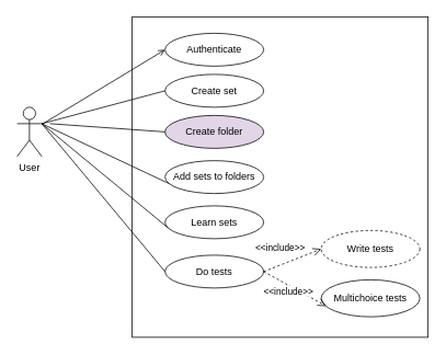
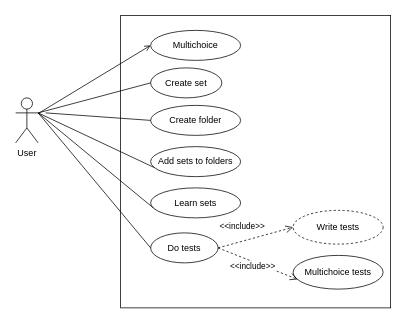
  <mxCell id="0" />
  <mxCell id="1" parent="0" />
  <mxCell id="2" value="" style="rounded=0;whiteSpace=wrap;html=1;" vertex="1" parent="1"><mxGeometry x="160" y="20" width="360" height="390" as="geometry" /></mxCell>
  <mxCell id="3" value="User" style="shape=umlActor;verticalLabelPosition=bottom;verticalAlign=top;html=1;outlineConnect=0;" vertex="1" parent="1"><mxGeometry x="20" y="130" width="30" height="60" as="geometry" /></mxCell>
- <mxCell id="4" value="Authenticate" style="ellipse;whiteSpace=wrap;html=1;" vertex="1" parent="1"><mxGeometry x="200" y="40" width="120" height="40" as="geometry" /></mxCell>
- <mxCell id="5" value="Create set" style="ellipse;whiteSpace=wrap;html=1;" vertex="1" parent="1"><mxGeometry x="200" y="90" width="120" height="40" as="geometry" /></mxCell>
- <mxCell id="6" value="Create folder" style="ellipse;whiteSpace=wrap;html=1;fillColor=#e1d5e7;" vertex="1" parent="1"><mxGeometry x="200" y="140" width="120" height="40" as="geometry" /></mxCell>
+ <mxCell id="4" value="Multichoice" style="ellipse;whiteSpace=wrap;html=1;" vertex="1" parent="1"><mxGeometry x="200" y="40" width="120" height="40" as="geometry" /></mxCell>
+ <mxCell id="5" value="Create set" style="ellipse;whiteSpace=wrap;html=1;" vertex="1" parent="1"><mxGeometry x="200" y="90" width="95" height="40" as="geometry" /></mxCell>
+ <mxCell id="6" value="Create folder" style="ellipse;whiteSpace=wrap;html=1;" vertex="1" parent="1"><mxGeometry x="200" y="140" width="120" height="40" as="geometry" /></mxCell>
  <mxCell id="7" value="Add sets to folders" style="ellipse;whiteSpace=wrap;html=1;" vertex="1" parent="1"><mxGeometry x="200" y="195" width="120" height="40" as="geometry" /></mxCell>
  <mxCell id="8" value="Learn sets" style="ellipse;whiteSpace=wrap;html=1;" vertex="1" parent="1"><mxGeometry x="200" y="250" width="120" height="40" as="geometry" /></mxCell>
- <mxCell id="9" value="Do tests" style="ellipse;whiteSpace=wrap;html=1;" vertex="1" parent="1"><mxGeometry x="200" y="310" width="120" height="40" as="geometry" /></mxCell>
+ <mxCell id="9" value="Do tests" style="ellipse;whiteSpace=wrap;html=1;" vertex="1" parent="1"><mxGeometry x="200" y="310" width="90" height="40" as="geometry" /></mxCell>
  <mxCell id="10" value="Write tests" style="ellipse;whiteSpace=wrap;html=1;dashed=1;" vertex="1" parent="1"><mxGeometry x="390" y="280" width="120" height="45" as="geometry" /></mxCell>
  <mxCell id="11" value="Multichoice tests" style="ellipse;whiteSpace=wrap;html=1;" vertex="1" parent="1"><mxGeometry x="390" y="340" width="120" height="45" as="geometry" /></mxCell>
  <mxCell id="12" value="&amp;lt;&amp;lt;include&amp;gt;&amp;gt;" style="html=1;verticalAlign=bottom;endArrow=open;dashed=1;endSize=8;exitX=1;exitY=0.5;exitDx=0;exitDy=0;entryX=0;entryY=0.5;entryDx=0;entryDy=0;" edge="1" parent="1" source="9" target="10"><mxGeometry x="-0.31" y="11" relative="1" as="geometry"><mxPoint x="340" y="230" as="sourcePoint" /><mxPoint x="260" y="230" as="targetPoint" /><mxPoint as="offset" /></mxGeometry></mxCell>
  <mxCell id="13" value="&amp;lt;&amp;lt;include&amp;gt;&amp;gt;" style="html=1;verticalAlign=bottom;endArrow=open;dashed=1;endSize=8;exitX=1;exitY=0.5;exitDx=0;exitDy=0;entryX=0.05;entryY=0.711;entryDx=0;entryDy=0;entryPerimeter=0;" edge="1" parent="1" source="9" target="11"><mxGeometry x="-0.033" y="-14" relative="1" as="geometry"><mxPoint x="330" y="340" as="sourcePoint" /><mxPoint x="400" y="312.5" as="targetPoint" /><mxPoint as="offset" /></mxGeometry></mxCell>
  <mxCell id="14" value="" style="endArrow=open;html=1;entryX=0;entryY=0.5;entryDx=0;entryDy=0;" edge="1" parent="1" source="3" target="4"><mxGeometry width="50" height="50" relative="1" as="geometry"><mxPoint x="280" y="250" as="sourcePoint" /><mxPoint x="330" y="200" as="targetPoint" /></mxGeometry></mxCell>
  <mxCell id="15" value="" style="endArrow=none;html=1;entryX=0;entryY=0.5;entryDx=0;entryDy=0;" edge="1" parent="1" target="5"><mxGeometry width="50" height="50" relative="1" as="geometry"><mxPoint x="50" y="150" as="sourcePoint" /><mxPoint x="210" y="70" as="targetPoint" /></mxGeometry></mxCell>
  <mxCell id="16" value="" style="endArrow=none;html=1;entryX=0;entryY=0.5;entryDx=0;entryDy=0;" edge="1" parent="1" target="6"><mxGeometry width="50" height="50" relative="1" as="geometry"><mxPoint x="60" y="150" as="sourcePoint" /><mxPoint x="210" y="120" as="targetPoint" /></mxGeometry></mxCell>
  <mxCell id="17" value="" style="endArrow=none;html=1;entryX=0.042;entryY=0.7;entryDx=0;entryDy=0;entryPerimeter=0;" edge="1" parent="1" target="7"><mxGeometry width="50" height="50" relative="1" as="geometry"><mxPoint x="50" y="150" as="sourcePoint" /><mxPoint x="210" y="170" as="targetPoint" /></mxGeometry></mxCell>
  <mxCell id="18" value="" style="endArrow=none;html=1;entryX=0.033;entryY=0.675;entryDx=0;entryDy=0;entryPerimeter=0;" edge="1" parent="1" target="8"><mxGeometry width="50" height="50" relative="1" as="geometry"><mxPoint x="50" y="150" as="sourcePoint" /><mxPoint x="215.04" y="233" as="targetPoint" /></mxGeometry></mxCell>
  <mxCell id="19" value="" style="endArrow=none;html=1;entryX=0;entryY=0.5;entryDx=0;entryDy=0;" edge="1" parent="1" target="9"><mxGeometry width="50" height="50" relative="1" as="geometry"><mxPoint x="50" y="150" as="sourcePoint" /><mxPoint x="213.96" y="287" as="targetPoint" /></mxGeometry></mxCell>
